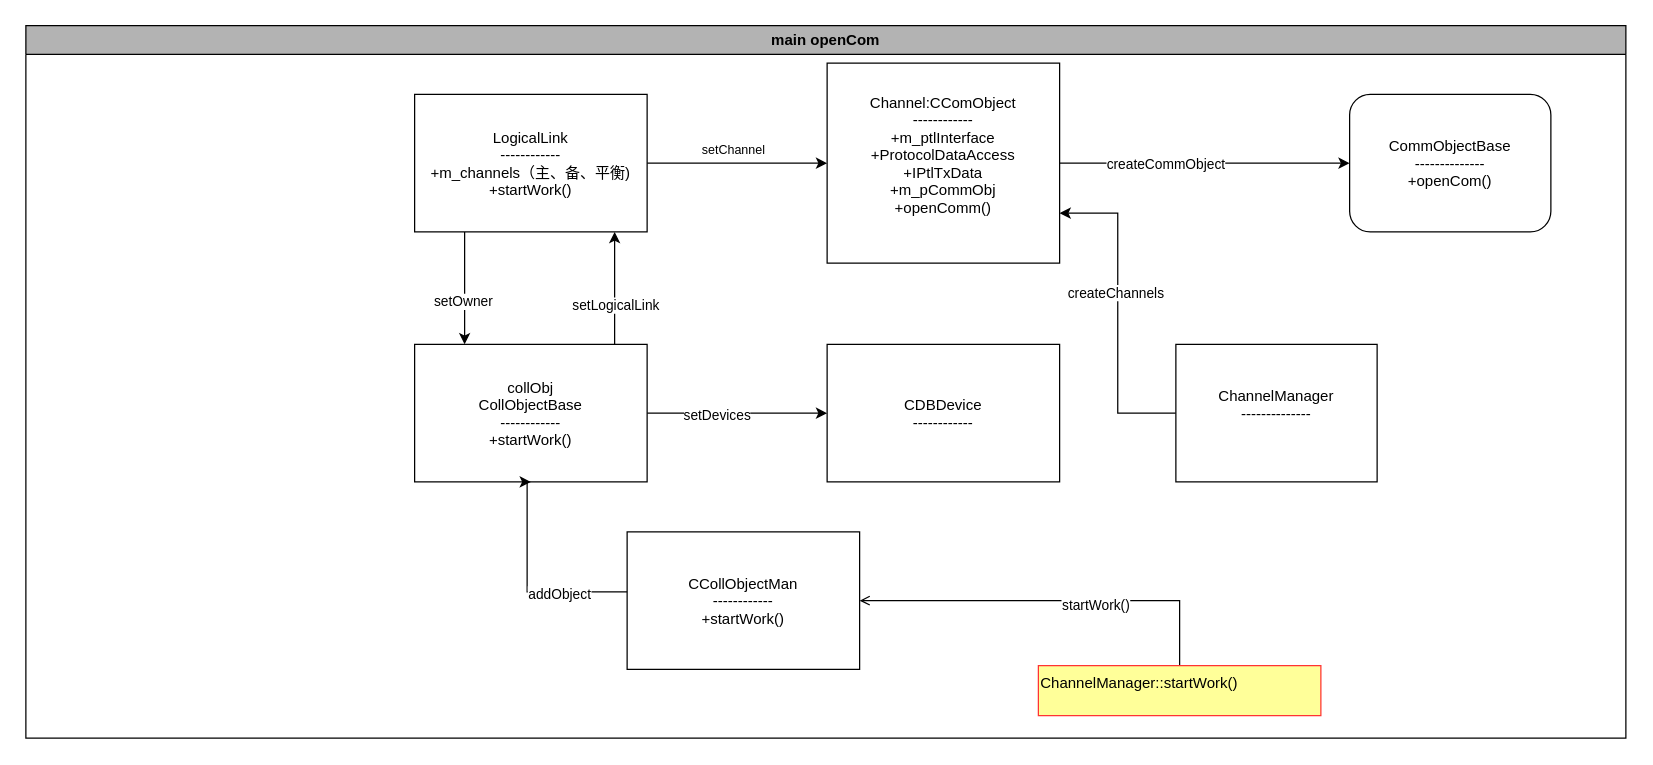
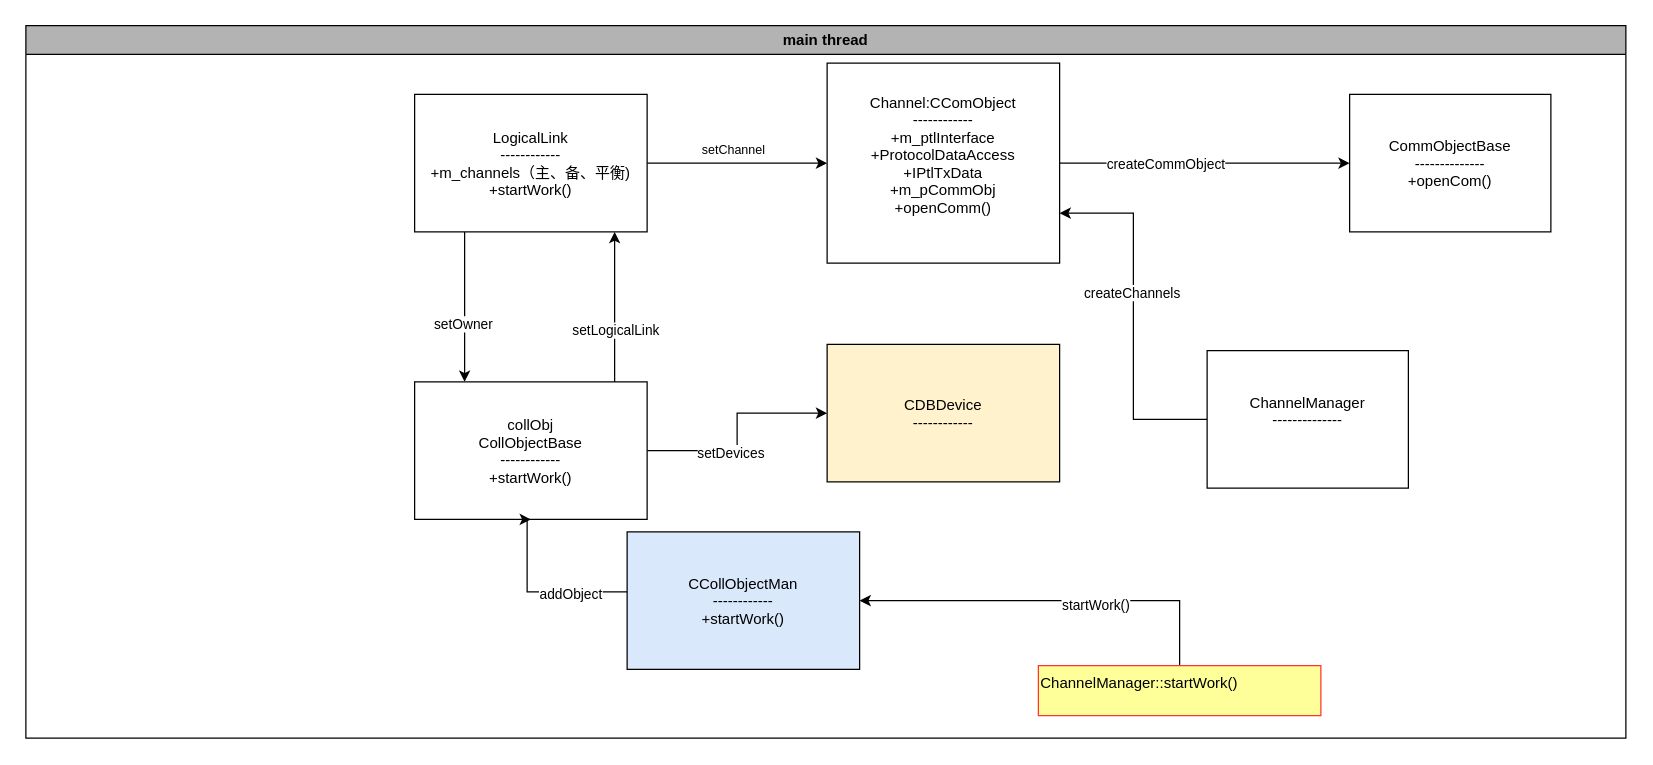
  <mxCell id="0" />
  <mxCell id="1" parent="0" />
- <mxCell id="2" value="main openCom" style="swimlane;whiteSpace=wrap;fillColor=#B3B3B3;" parent="1" vertex="1"><mxGeometry x="20" y="20" width="1280" height="570" as="geometry"><mxRectangle x="120" y="120" width="100" height="23" as="alternateBounds" /></mxGeometry></mxCell>
+ <mxCell id="2" value="main thread" style="swimlane;whiteSpace=wrap;fillColor=#B3B3B3;" parent="1" vertex="1"><mxGeometry x="20" y="20" width="1280" height="570" as="geometry"><mxRectangle x="120" y="120" width="100" height="23" as="alternateBounds" /></mxGeometry></mxCell>
  <mxCell id="3" style="edgeStyle=orthogonalEdgeStyle;rounded=0;orthogonalLoop=1;jettySize=auto;html=1;entryX=0;entryY=0.5;entryDx=0;entryDy=0;" edge="1" parent="2" source="5" target="23"><mxGeometry relative="1" as="geometry" /></mxCell>
  <mxCell id="4" value="createCommObject" style="edgeLabel;html=1;align=center;verticalAlign=middle;resizable=0;points=[];" vertex="1" connectable="0" parent="3"><mxGeometry x="-0.275" relative="1" as="geometry"><mxPoint as="offset" /></mxGeometry></mxCell>
  <mxCell id="5" value="Channel:CComObject&#10;------------&#10;+m_ptlInterface&#10;+ProtocolDataAccess&#10;+IPtlTxData&#10;+m_pCommObj&#10;+openComm()&#10;" style="" parent="2" vertex="1"><mxGeometry x="641" y="30" width="186" height="160" as="geometry" /></mxCell>
  <mxCell id="6" style="edgeStyle=orthogonalEdgeStyle;rounded=0;orthogonalLoop=1;jettySize=auto;html=1;entryX=0;entryY=0.5;entryDx=0;entryDy=0;" edge="1" parent="2" source="10" target="5"><mxGeometry relative="1" as="geometry" /></mxCell>
  <mxCell id="7" value="&lt;font style=&quot;font-size: 10px&quot;&gt;setChannel&lt;/font&gt;" style="edgeLabel;html=1;align=center;verticalAlign=middle;resizable=0;points=[];" vertex="1" connectable="0" parent="6"><mxGeometry x="-0.328" relative="1" as="geometry"><mxPoint x="20" y="-12" as="offset" /></mxGeometry></mxCell>
  <mxCell id="8" style="edgeStyle=orthogonalEdgeStyle;rounded=0;orthogonalLoop=1;jettySize=auto;html=1;startArrow=none;" edge="1" parent="2" source="10" target="15"><mxGeometry relative="1" as="geometry"><mxPoint x="341" y="173" as="sourcePoint" /><Array as="points"><mxPoint x="351" y="205" /><mxPoint x="351" y="205" /></Array></mxGeometry></mxCell>
  <mxCell id="9" value="setOwner" style="edgeLabel;html=1;align=center;verticalAlign=middle;resizable=0;points=[];" vertex="1" connectable="0" parent="8"><mxGeometry x="0.222" y="-2" relative="1" as="geometry"><mxPoint as="offset" /></mxGeometry></mxCell>
  <mxCell id="10" value="LogicalLink&#10;------------&#10;+m_channels（主、备、平衡)&#10;+startWork()" style="" vertex="1" parent="2"><mxGeometry x="311" y="55" width="186" height="110" as="geometry" /></mxCell>
  <mxCell id="11" style="edgeStyle=orthogonalEdgeStyle;rounded=0;orthogonalLoop=1;jettySize=auto;html=1;" edge="1" parent="2" source="15"><mxGeometry relative="1" as="geometry"><mxPoint x="471" y="165" as="targetPoint" /><Array as="points"><mxPoint x="471" y="165" /></Array></mxGeometry></mxCell>
  <mxCell id="12" value="setLogicalLink" style="edgeLabel;html=1;align=center;verticalAlign=middle;resizable=0;points=[];" vertex="1" connectable="0" parent="11"><mxGeometry x="-0.296" relative="1" as="geometry"><mxPoint as="offset" /></mxGeometry></mxCell>
  <mxCell id="13" style="edgeStyle=orthogonalEdgeStyle;rounded=0;orthogonalLoop=1;jettySize=auto;html=1;entryX=0;entryY=0.5;entryDx=0;entryDy=0;" edge="1" parent="2" source="15" target="16"><mxGeometry relative="1" as="geometry" /></mxCell>
  <mxCell id="14" value="setDevices" style="edgeLabel;html=1;align=center;verticalAlign=middle;resizable=0;points=[];" vertex="1" connectable="0" parent="13"><mxGeometry x="-0.24" y="-1" relative="1" as="geometry"><mxPoint as="offset" /></mxGeometry></mxCell>
- <mxCell id="15" value="collObj&#10;CollObjectBase&#10;------------&#10;+startWork()" style="" vertex="1" parent="2"><mxGeometry x="311" y="255" width="186" height="110" as="geometry" /></mxCell>
- <mxCell id="16" value="CDBDevice&#10;------------" style="" vertex="1" parent="2"><mxGeometry x="641" y="255" width="186" height="110" as="geometry" /></mxCell>
- <mxCell id="17" value="CCollObjectMan&#10;------------&#10;+startWork()" style="" vertex="1" parent="2"><mxGeometry x="481" y="405" width="186" height="110" as="geometry" /></mxCell>
+ <mxCell id="15" value="collObj&#10;CollObjectBase&#10;------------&#10;+startWork()" style="" vertex="1" parent="2"><mxGeometry x="311" y="285" width="186" height="110" as="geometry" /></mxCell>
+ <mxCell id="16" value="CDBDevice&#10;------------" style="fillColor=#fff2cc;" vertex="1" parent="2"><mxGeometry x="641" y="255" width="186" height="110" as="geometry" /></mxCell>
+ <mxCell id="17" value="CCollObjectMan&#10;------------&#10;+startWork()" style="fillColor=#dae8fc;" vertex="1" parent="2"><mxGeometry x="481" y="405" width="186" height="110" as="geometry" /></mxCell>
  <mxCell id="18" style="edgeStyle=orthogonalEdgeStyle;rounded=0;orthogonalLoop=1;jettySize=auto;html=1;entryX=0.5;entryY=1;entryDx=0;entryDy=0;" edge="1" parent="2" source="17" target="15"><mxGeometry relative="1" as="geometry"><mxPoint x="101" y="373" as="targetPoint" /><Array as="points"><mxPoint x="401" y="453" /></Array></mxGeometry></mxCell>
  <mxCell id="19" value="addObject" style="edgeLabel;html=1;align=center;verticalAlign=middle;resizable=0;points=[];" vertex="1" connectable="0" parent="18"><mxGeometry x="-0.351" y="1" relative="1" as="geometry"><mxPoint as="offset" /></mxGeometry></mxCell>
- <mxCell id="20" style="edgeStyle=orthogonalEdgeStyle;rounded=0;orthogonalLoop=1;jettySize=auto;html=1;entryX=1;entryY=0.5;entryDx=0;entryDy=0;endArrow=open;" edge="1" parent="2" source="22" target="17"><mxGeometry relative="1" as="geometry"><Array as="points"><mxPoint x="923" y="460" /></Array></mxGeometry></mxCell>
+ <mxCell id="20" style="edgeStyle=orthogonalEdgeStyle;rounded=0;orthogonalLoop=1;jettySize=auto;html=1;entryX=1;entryY=0.5;entryDx=0;entryDy=0;" edge="1" parent="2" source="22" target="17"><mxGeometry relative="1" as="geometry"><Array as="points"><mxPoint x="923" y="460" /></Array></mxGeometry></mxCell>
  <mxCell id="21" value="startWork()" style="edgeLabel;html=1;align=center;verticalAlign=middle;resizable=0;points=[];" vertex="1" connectable="0" parent="20"><mxGeometry x="-0.221" y="3" relative="1" as="geometry"><mxPoint as="offset" /></mxGeometry></mxCell>
  <mxCell id="22" value="ChannelManager::startWork()" style="text;whiteSpace=wrap;html=1;labelBorderColor=none;strokeColor=#FF3333;fillColor=#FFFF99;" vertex="1" parent="2"><mxGeometry x="810" y="512" width="226" height="40" as="geometry" /></mxCell>
- <mxCell id="23" value="CommObjectBase&#10;--------------&#10;+openCom()" style="rounded=1;" vertex="1" parent="2"><mxGeometry x="1059" y="55" width="161" height="110" as="geometry" /></mxCell>
+ <mxCell id="23" value="CommObjectBase&#10;--------------&#10;+openCom()" style="" vertex="1" parent="2"><mxGeometry x="1059" y="55" width="161" height="110" as="geometry" /></mxCell>
  <mxCell id="24" style="edgeStyle=orthogonalEdgeStyle;rounded=0;orthogonalLoop=1;jettySize=auto;html=1;entryX=1;entryY=0.75;entryDx=0;entryDy=0;" edge="1" parent="2" source="26" target="5"><mxGeometry relative="1" as="geometry" /></mxCell>
  <mxCell id="25" value="createChannels" style="edgeLabel;html=1;align=center;verticalAlign=middle;resizable=0;points=[];" vertex="1" connectable="0" parent="24"><mxGeometry x="0.142" y="3" relative="1" as="geometry"><mxPoint x="1" y="1" as="offset" /></mxGeometry></mxCell>
- <mxCell id="26" value="ChannelManager&#10;--------------&#10;" style="" vertex="1" parent="2"><mxGeometry x="920" y="255" width="161" height="110" as="geometry" /></mxCell>
+ <mxCell id="26" value="ChannelManager&#10;--------------&#10;" style="" vertex="1" parent="2"><mxGeometry x="945" y="260" width="161" height="110" as="geometry" /></mxCell>
